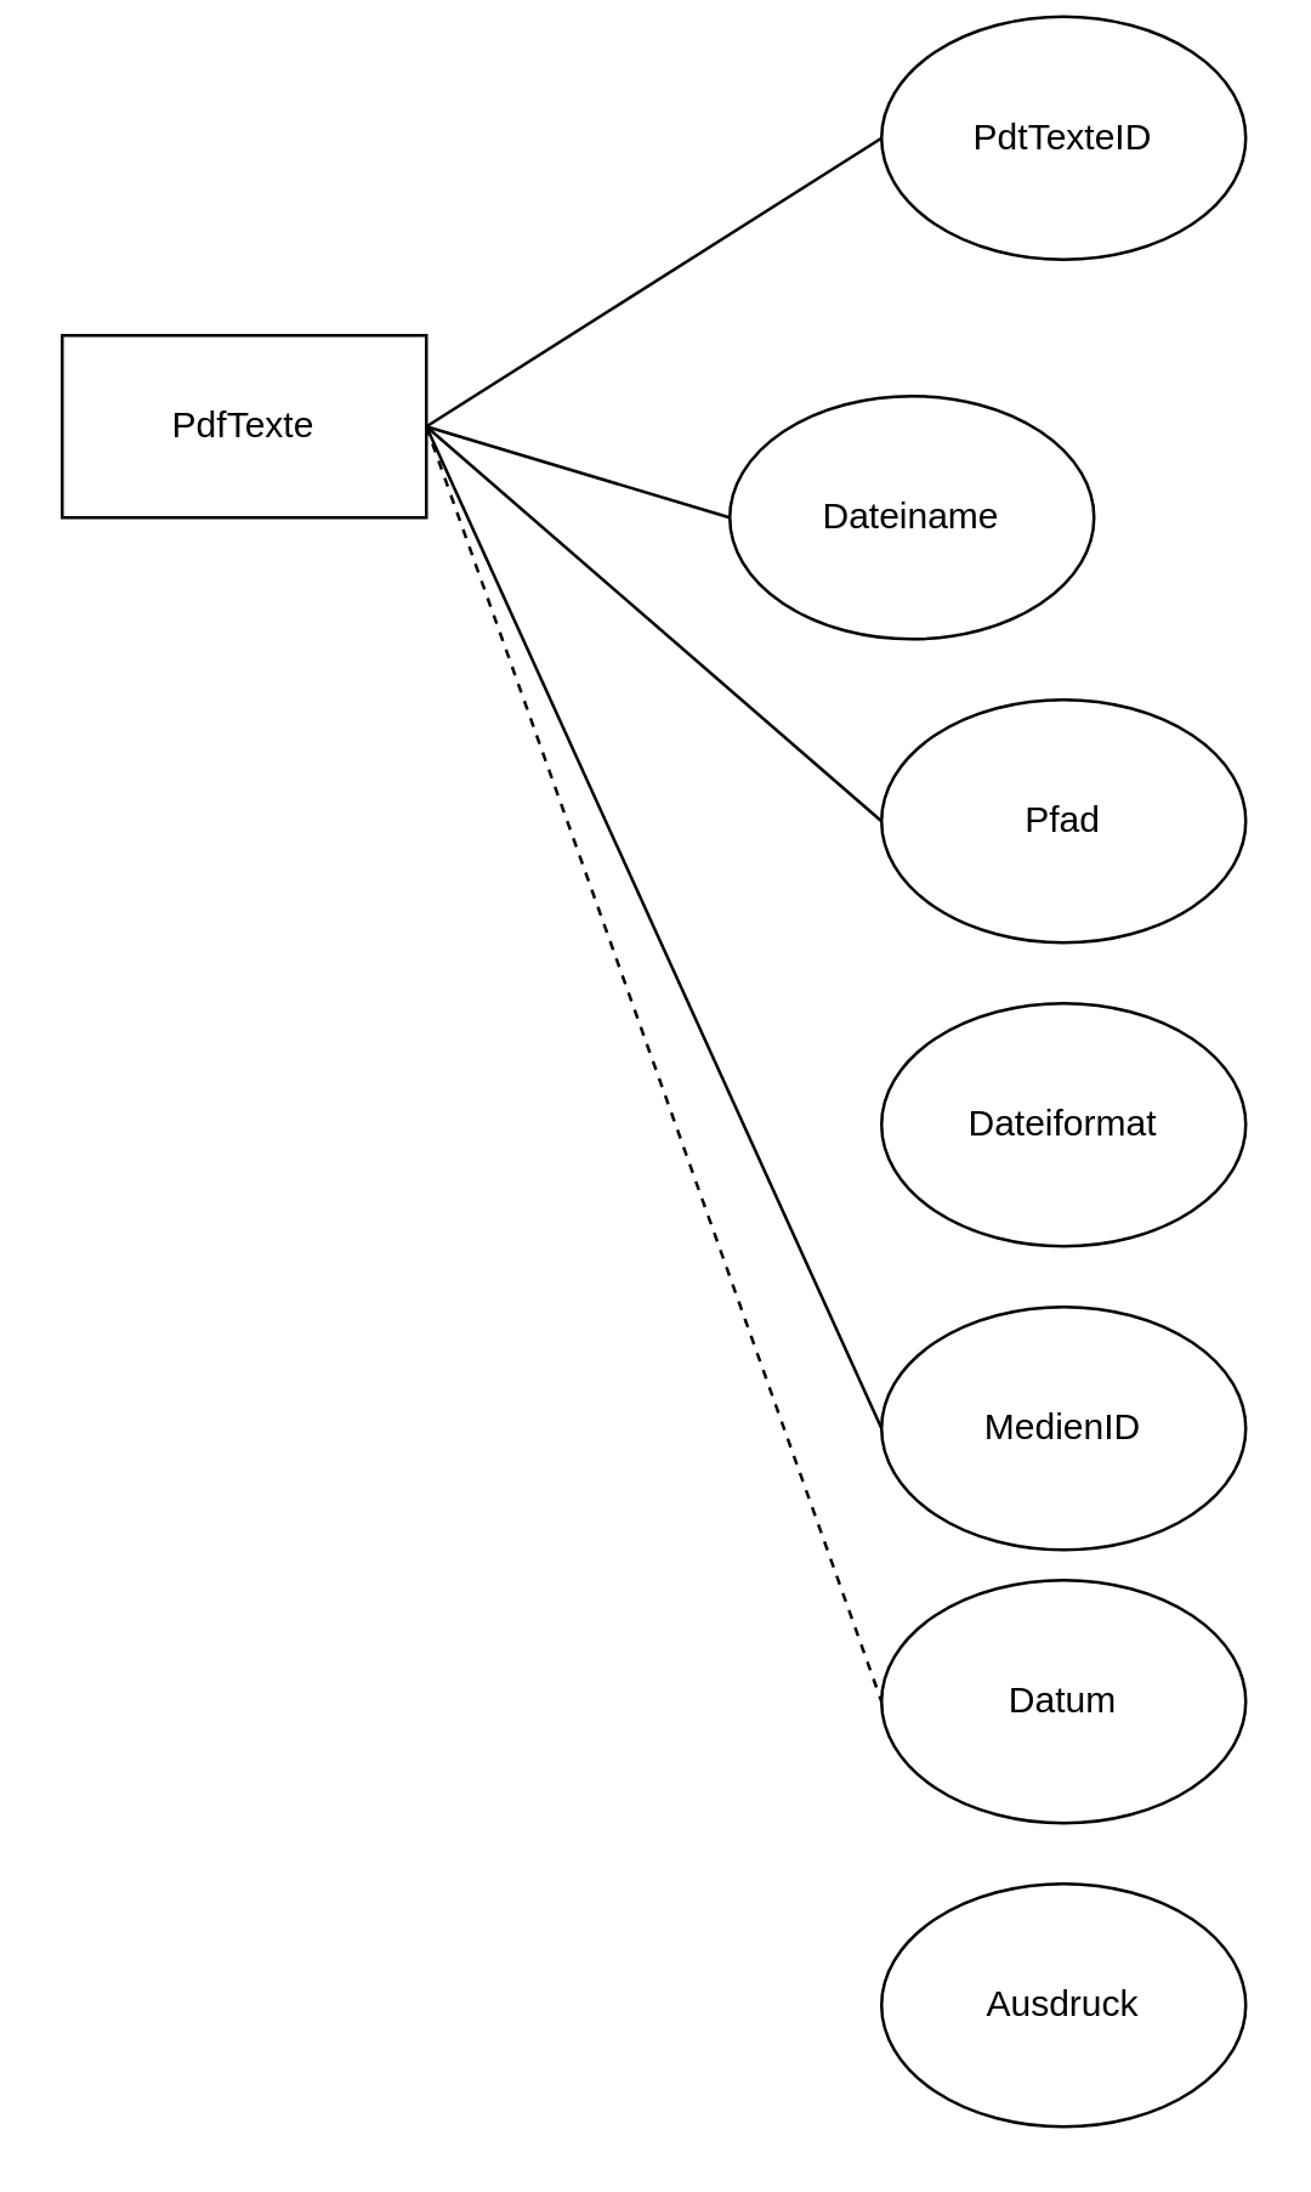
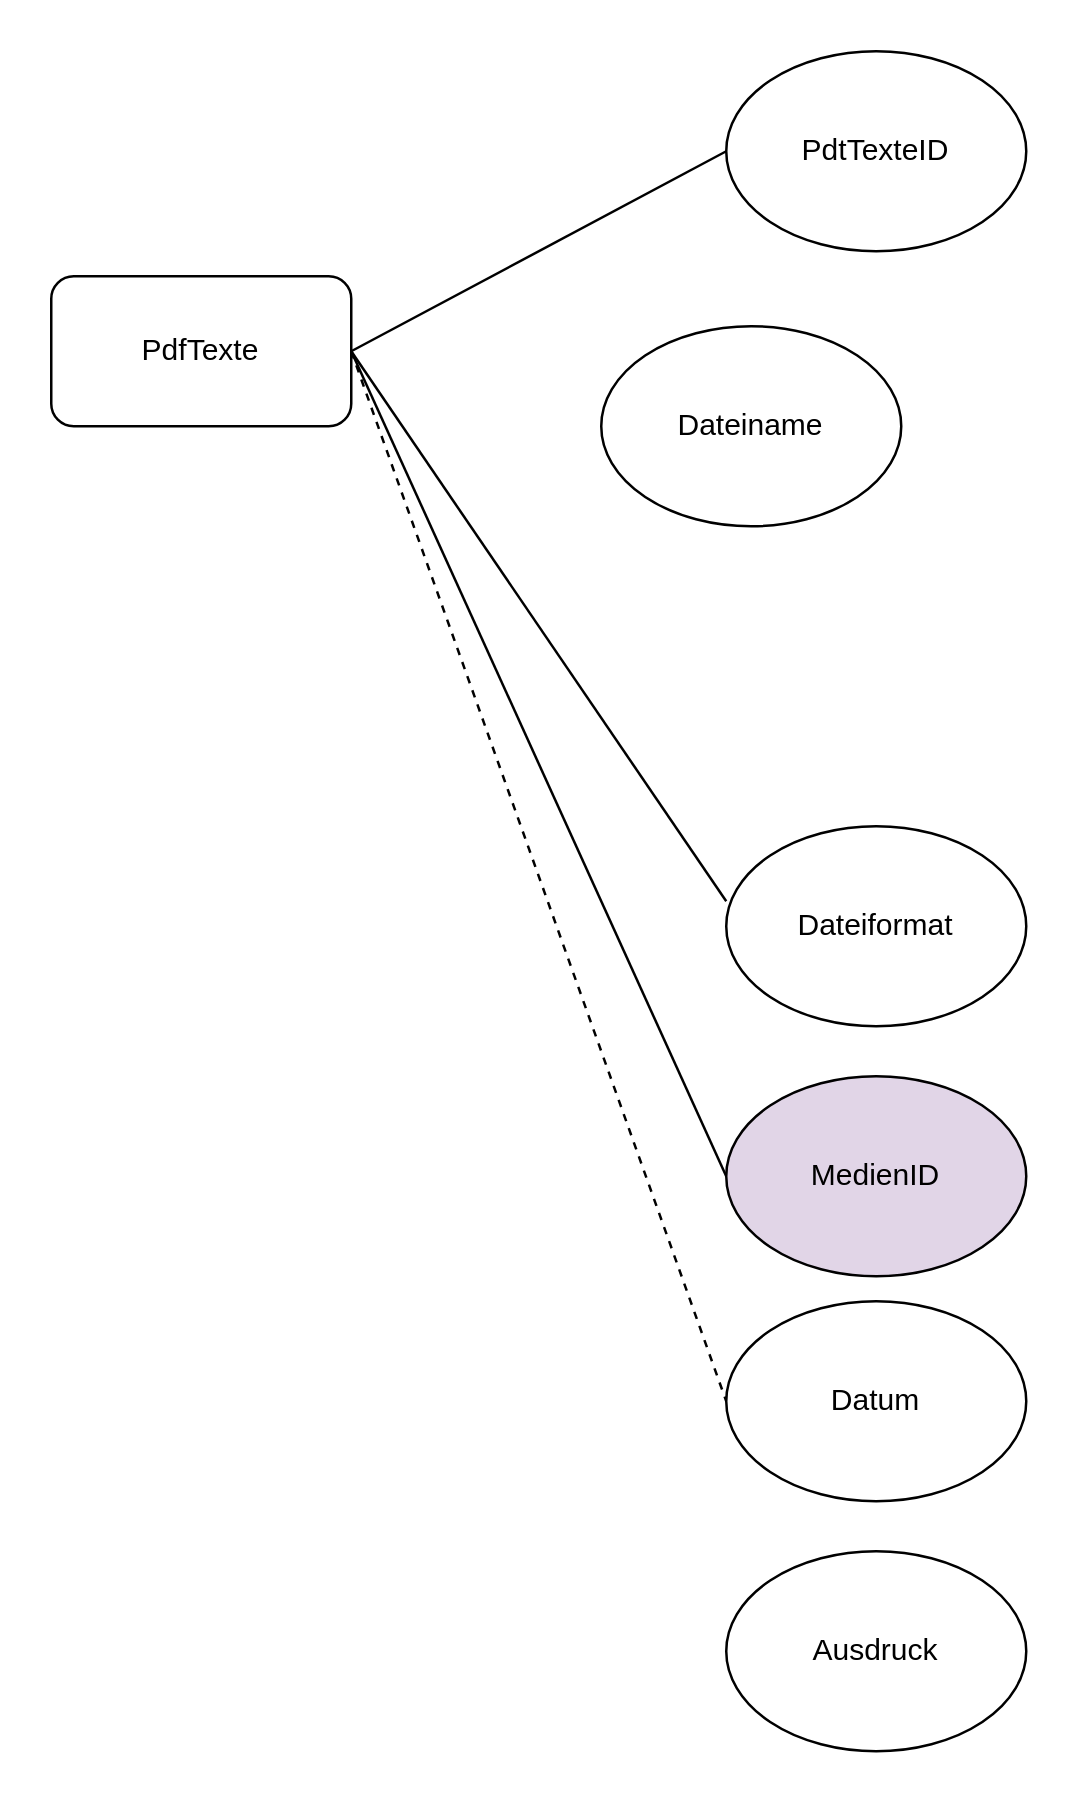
  <mxCell id="0" />
  <mxCell id="1" parent="0" />
  <mxCell id="2" style="rounded=0;orthogonalLoop=1;jettySize=auto;html=1;exitX=1;exitY=0.5;exitDx=0;exitDy=0;entryX=0;entryY=0.5;entryDx=0;entryDy=0;endArrow=none;endFill=0;" edge="1" parent="1" source="6" target="7"><mxGeometry relative="1" as="geometry" /></mxCell>
- <mxCell id="3" style="rounded=0;orthogonalLoop=1;jettySize=auto;html=1;exitX=1;exitY=0.5;exitDx=0;exitDy=0;entryX=0;entryY=0.5;entryDx=0;entryDy=0;endArrow=none;endFill=0;" edge="1" parent="1" source="6" target="8"><mxGeometry relative="1" as="geometry" /></mxCell>
  <mxCell id="4" style="rounded=0;orthogonalLoop=1;jettySize=auto;html=1;exitX=1;exitY=0.5;exitDx=0;exitDy=0;entryX=0;entryY=0.5;entryDx=0;entryDy=0;endArrow=none;endFill=0;" edge="1" parent="1" source="6" target="11"><mxGeometry relative="1" as="geometry" /></mxCell>
  <mxCell id="5" style="rounded=0;orthogonalLoop=1;jettySize=auto;html=1;exitX=1;exitY=0.5;exitDx=0;exitDy=0;entryX=0;entryY=0.5;entryDx=0;entryDy=0;endArrow=none;endFill=0;dashed=1;" edge="1" parent="1" source="6" target="12"><mxGeometry relative="1" as="geometry" /></mxCell>
- <mxCell id="6" value="PdfTexte" style="rounded=0;whiteSpace=wrap;html=1;" parent="1" vertex="1"><mxGeometry x="20" y="110" width="120" height="60" as="geometry" /></mxCell>
- <mxCell id="7" value="PdtTexteID" style="ellipse;whiteSpace=wrap;html=1;" parent="1" vertex="1"><mxGeometry x="290" y="5" width="120" height="80" as="geometry" /></mxCell>
+ <mxCell id="6" value="PdfTexte" style="whiteSpace=wrap;html=1;rounded=1;" parent="1" vertex="1"><mxGeometry x="20" y="110" width="120" height="60" as="geometry" /></mxCell>
+ <mxCell id="7" value="PdtTexteID" style="ellipse;whiteSpace=wrap;html=1;" parent="1" vertex="1"><mxGeometry x="290" y="20" width="120" height="80" as="geometry" /></mxCell>
  <mxCell id="8" value="Dateiname" style="ellipse;whiteSpace=wrap;html=1;" parent="1" vertex="1"><mxGeometry x="240" y="130" width="120" height="80" as="geometry" /></mxCell>
- <mxCell id="9" value="Pfad" style="ellipse;whiteSpace=wrap;html=1;" parent="1" vertex="1"><mxGeometry x="290" y="230" width="120" height="80" as="geometry" /></mxCell>
  <mxCell id="10" value="Dateiformat" style="ellipse;whiteSpace=wrap;html=1;" parent="1" vertex="1"><mxGeometry x="290" y="330" width="120" height="80" as="geometry" /></mxCell>
- <mxCell id="11" value="MedienID" style="ellipse;whiteSpace=wrap;html=1;" parent="1" vertex="1"><mxGeometry x="290" y="430" width="120" height="80" as="geometry" /></mxCell>
+ <mxCell id="11" value="MedienID" style="ellipse;whiteSpace=wrap;html=1;fillColor=#e1d5e7;" parent="1" vertex="1"><mxGeometry x="290" y="430" width="120" height="80" as="geometry" /></mxCell>
  <mxCell id="12" value="Datum" style="ellipse;whiteSpace=wrap;html=1;" vertex="1" parent="1"><mxGeometry x="290" y="520" width="120" height="80" as="geometry" /></mxCell>
  <mxCell id="13" value="Ausdruck" style="ellipse;whiteSpace=wrap;html=1;" vertex="1" parent="1"><mxGeometry x="290" y="620" width="120" height="80" as="geometry" /></mxCell>
- <mxCell id="14" style="rounded=0;orthogonalLoop=1;jettySize=auto;html=1;exitX=1;exitY=0.5;exitDx=0;exitDy=0;entryX=0;entryY=0.5;entryDx=0;entryDy=0;endArrow=none;endFill=0;" edge="1" parent="1" source="6" target="9"><mxGeometry relative="1" as="geometry" /></mxCell>
+ <mxCell id="15" style="rounded=0;orthogonalLoop=1;jettySize=auto;html=1;exitX=1;exitY=0.5;exitDx=0;exitDy=0;entryX=0;entryY=0.375;entryDx=0;entryDy=0;entryPerimeter=0;endArrow=none;endFill=0;" edge="1" parent="1" source="6" target="10"><mxGeometry relative="1" as="geometry" /></mxCell>
